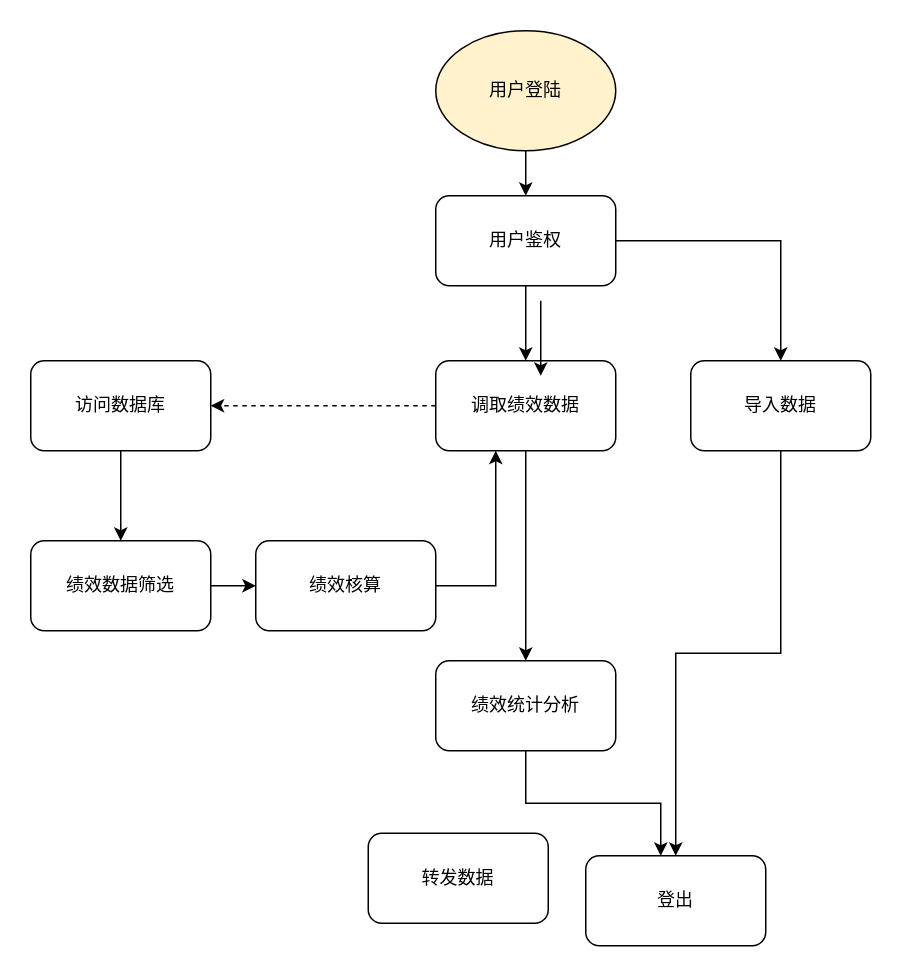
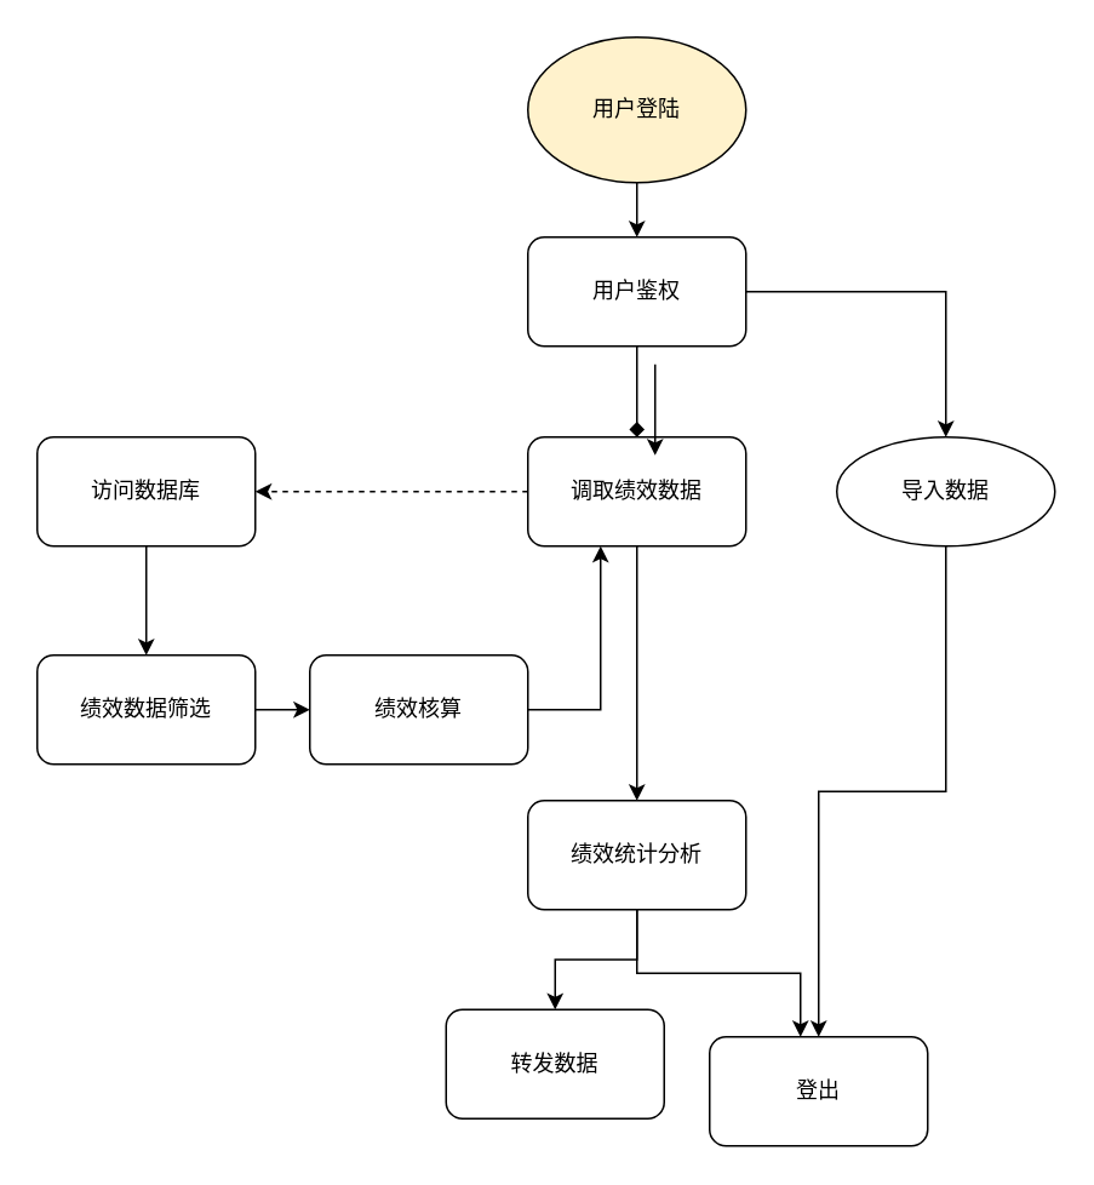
  <mxCell id="0" />
  <mxCell id="1" parent="0" />
  <mxCell id="2" value="" style="edgeStyle=orthogonalEdgeStyle;rounded=0;orthogonalLoop=1;jettySize=auto;html=1;" edge="1" parent="1" source="3" target="5"><mxGeometry relative="1" as="geometry" /></mxCell>
  <mxCell id="3" value="用户登陆" style="ellipse;whiteSpace=wrap;html=1;fillColor=#fff2cc;" vertex="1" parent="1"><mxGeometry x="290" y="20" width="120" height="80" as="geometry" /></mxCell>
- <mxCell id="4" value="" style="edgeStyle=orthogonalEdgeStyle;rounded=0;orthogonalLoop=1;jettySize=auto;html=1;" edge="1" parent="1" source="5" target="10"><mxGeometry relative="1" as="geometry" /></mxCell>
+ <mxCell id="4" value="" style="edgeStyle=orthogonalEdgeStyle;rounded=0;orthogonalLoop=1;jettySize=auto;html=1;endArrow=diamond;" edge="1" parent="1" source="5" target="10"><mxGeometry relative="1" as="geometry" /></mxCell>
  <mxCell id="5" value="用户鉴权" style="rounded=1;whiteSpace=wrap;html=1;" vertex="1" parent="1"><mxGeometry x="290" y="130" width="120" height="60" as="geometry" /></mxCell>
  <mxCell id="6" value="" style="edgeStyle=orthogonalEdgeStyle;rounded=0;orthogonalLoop=1;jettySize=auto;html=1;" edge="1" parent="1" source="7" target="12"><mxGeometry relative="1" as="geometry" /></mxCell>
  <mxCell id="7" value="访问数据库" style="rounded=1;whiteSpace=wrap;html=1;" vertex="1" parent="1"><mxGeometry x="20" y="240" width="120" height="60" as="geometry" /></mxCell>
- <mxCell id="8" value="导入数据" style="rounded=1;whiteSpace=wrap;html=1;" vertex="1" parent="1"><mxGeometry x="460" y="240" width="120" height="60" as="geometry" /></mxCell>
+ <mxCell id="8" value="导入数据" style="ellipse;whiteSpace=wrap;html=1;" vertex="1" parent="1"><mxGeometry x="460" y="240" width="120" height="60" as="geometry" /></mxCell>
  <mxCell id="9" value="" style="edgeStyle=orthogonalEdgeStyle;rounded=0;orthogonalLoop=1;jettySize=auto;html=1;dashed=1;" edge="1" parent="1" source="10" target="7"><mxGeometry relative="1" as="geometry" /></mxCell>
  <mxCell id="10" value="调取绩效数据" style="rounded=1;whiteSpace=wrap;html=1;" vertex="1" parent="1"><mxGeometry x="290" y="240" width="120" height="60" as="geometry" /></mxCell>
  <mxCell id="11" value="" style="edgeStyle=orthogonalEdgeStyle;rounded=0;orthogonalLoop=1;jettySize=auto;html=1;" edge="1" parent="1" source="12" target="13"><mxGeometry relative="1" as="geometry" /></mxCell>
  <mxCell id="12" value="绩效数据筛选" style="rounded=1;whiteSpace=wrap;html=1;" vertex="1" parent="1"><mxGeometry x="20" y="360" width="120" height="60" as="geometry" /></mxCell>
  <mxCell id="13" value="绩效核算" style="rounded=1;whiteSpace=wrap;html=1;" vertex="1" parent="1"><mxGeometry x="170" y="360" width="120" height="60" as="geometry" /></mxCell>
  <mxCell id="14" value="" style="edgeStyle=orthogonalEdgeStyle;rounded=0;orthogonalLoop=1;jettySize=auto;html=1;" edge="1" parent="1" source="13" target="10"><mxGeometry relative="1" as="geometry"><mxPoint x="550" y="100" as="sourcePoint" /><mxPoint x="550" y="340" as="targetPoint" /><Array as="points"><mxPoint x="330" y="390" /></Array></mxGeometry></mxCell>
+ <mxCell id="15" value="" style="edgeStyle=orthogonalEdgeStyle;rounded=0;orthogonalLoop=1;jettySize=auto;html=1;" edge="1" parent="1" source="16" target="20"><mxGeometry relative="1" as="geometry" /></mxCell>
  <mxCell id="16" value="绩效统计分析" style="rounded=1;whiteSpace=wrap;html=1;" vertex="1" parent="1"><mxGeometry x="290" y="440" width="120" height="60" as="geometry" /></mxCell>
  <mxCell id="17" value="" style="edgeStyle=orthogonalEdgeStyle;rounded=0;orthogonalLoop=1;jettySize=auto;html=1;" edge="1" parent="1" source="10" target="16"><mxGeometry relative="1" as="geometry"><mxPoint x="360" y="200" as="sourcePoint" /><mxPoint x="360" y="250" as="targetPoint" /></mxGeometry></mxCell>
  <mxCell id="18" value="" style="edgeStyle=orthogonalEdgeStyle;rounded=0;orthogonalLoop=1;jettySize=auto;html=1;" edge="1" parent="1"><mxGeometry relative="1" as="geometry"><mxPoint x="360" y="200" as="sourcePoint" /><mxPoint x="360" y="250" as="targetPoint" /></mxGeometry></mxCell>
  <mxCell id="19" style="edgeStyle=orthogonalEdgeStyle;rounded=0;orthogonalLoop=1;jettySize=auto;html=1;" edge="1" parent="1" source="5" target="8"><mxGeometry relative="1" as="geometry" /></mxCell>
  <mxCell id="20" value="转发数据" style="rounded=1;whiteSpace=wrap;html=1;" vertex="1" parent="1"><mxGeometry x="245" y="555" width="120" height="60" as="geometry" /></mxCell>
  <mxCell id="21" value="登出" style="rounded=1;whiteSpace=wrap;html=1;" vertex="1" parent="1"><mxGeometry x="390" y="570" width="120" height="60" as="geometry" /></mxCell>
  <mxCell id="22" style="edgeStyle=orthogonalEdgeStyle;rounded=0;orthogonalLoop=1;jettySize=auto;html=1;" edge="1" parent="1" source="8" target="21"><mxGeometry relative="1" as="geometry"><mxPoint x="420" y="170" as="sourcePoint" /><mxPoint x="530" y="250" as="targetPoint" /></mxGeometry></mxCell>
  <mxCell id="23" value="" style="edgeStyle=orthogonalEdgeStyle;rounded=0;orthogonalLoop=1;jettySize=auto;html=1;" edge="1" parent="1" source="16" target="21"><mxGeometry relative="1" as="geometry"><mxPoint x="360" y="510" as="sourcePoint" /><mxPoint x="305" y="580" as="targetPoint" /><Array as="points"><mxPoint x="350" y="535" /><mxPoint x="440" y="535" /></Array></mxGeometry></mxCell>
